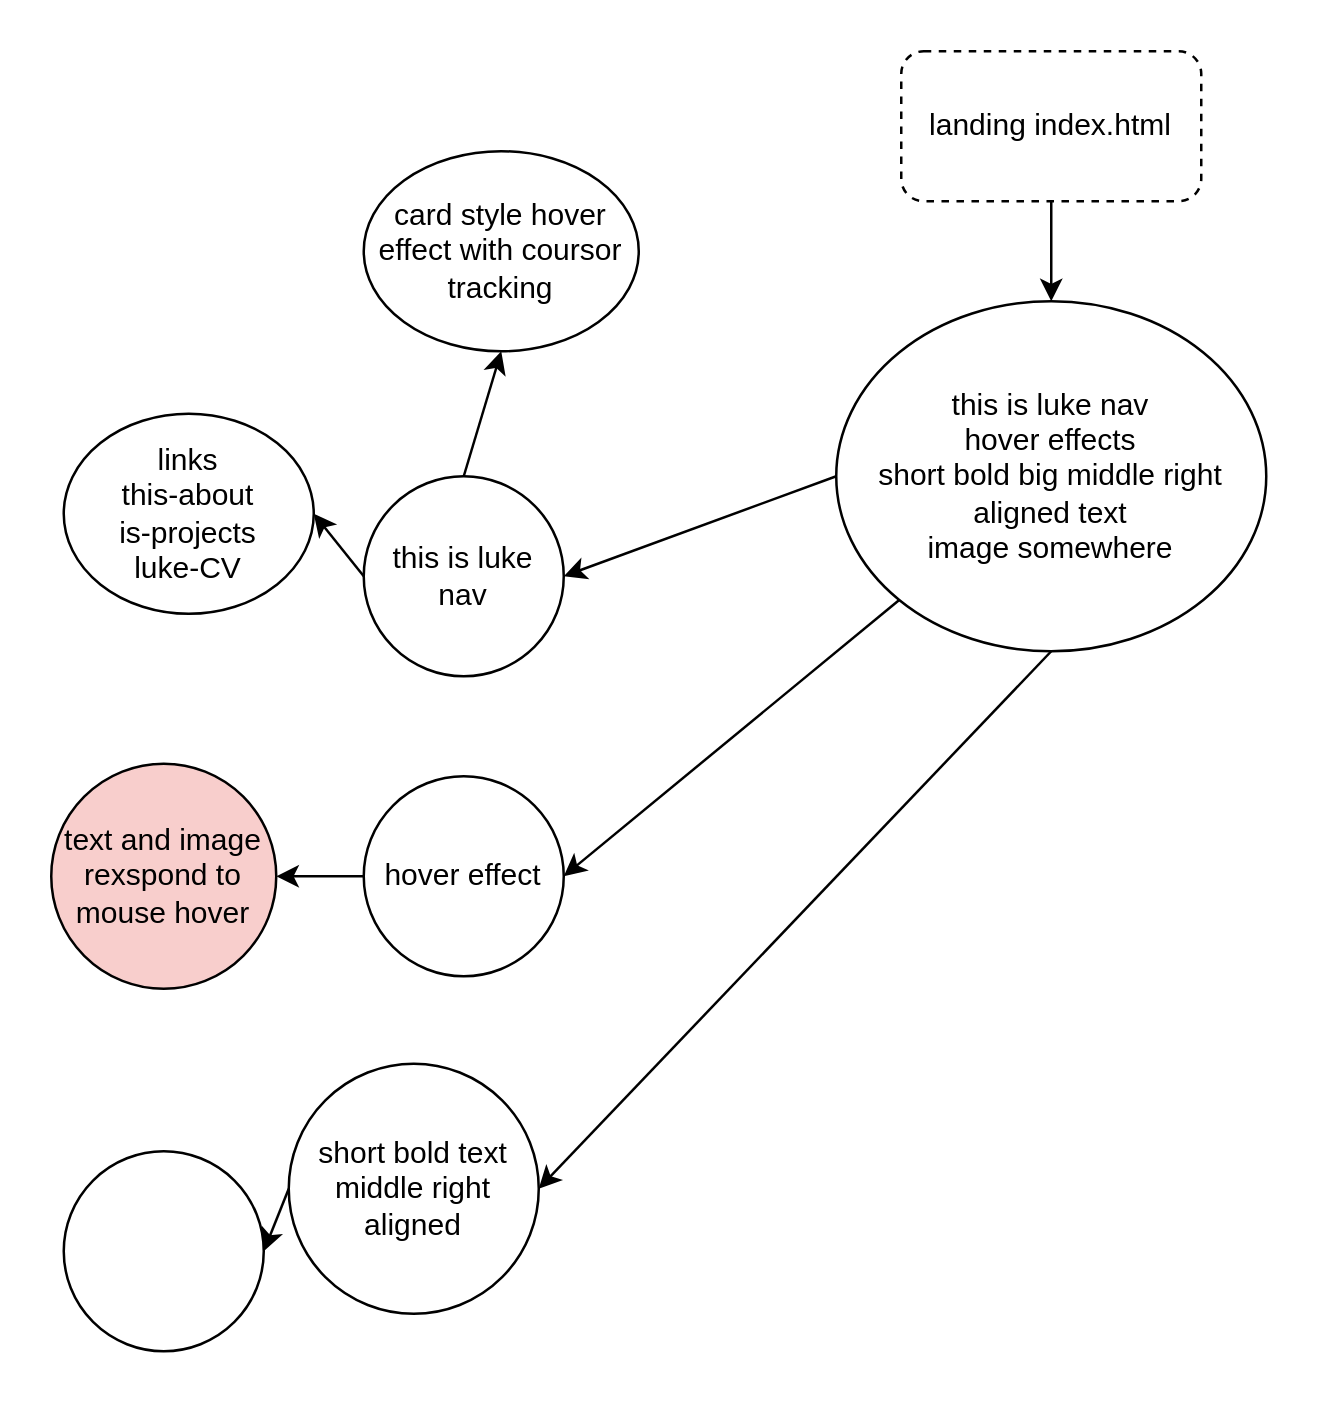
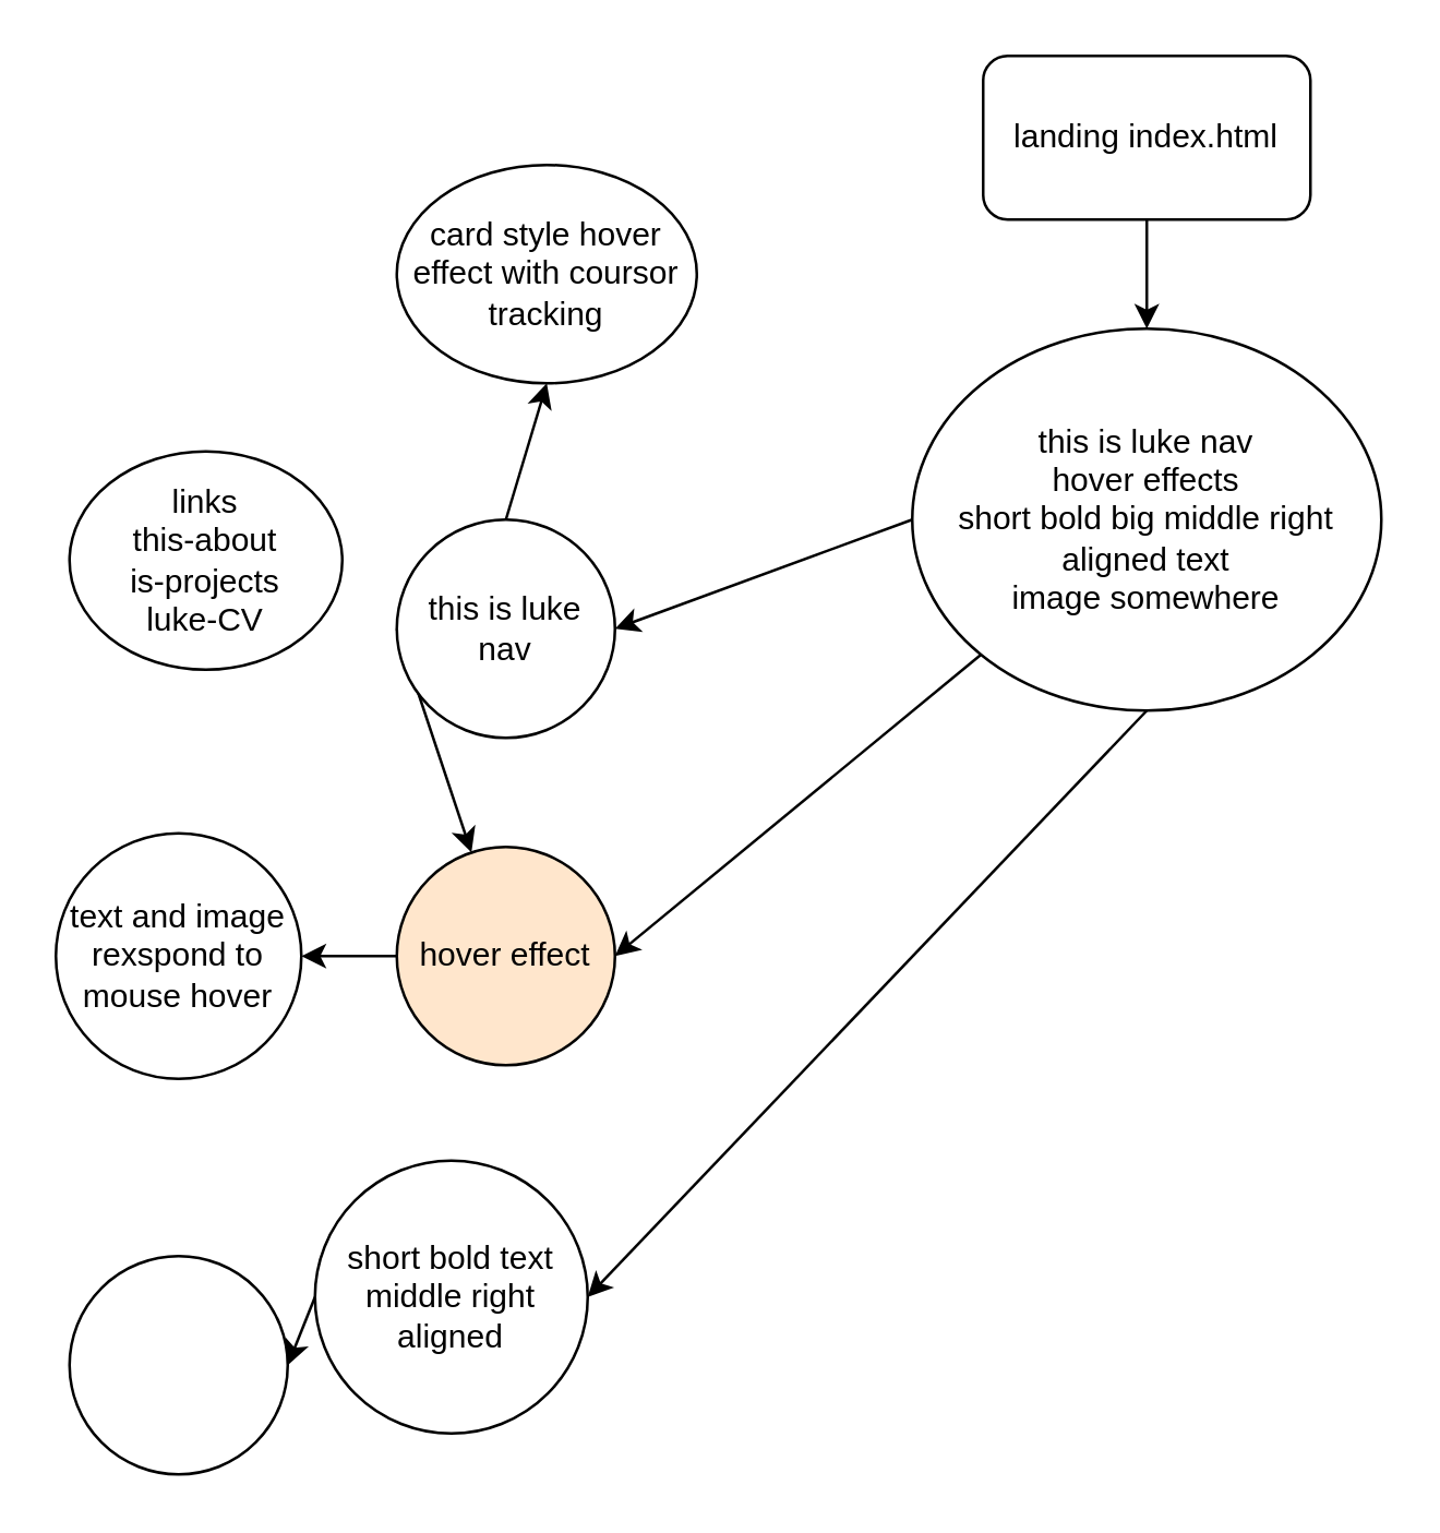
  <mxCell id="0" />
  <mxCell id="1" parent="0" />
  <mxCell id="2" style="edgeStyle=none;html=1;exitX=0.5;exitY=1;exitDx=0;exitDy=0;entryX=0.5;entryY=0;entryDx=0;entryDy=0;" edge="1" parent="1" source="3" target="7"><mxGeometry relative="1" as="geometry" /></mxCell>
- <mxCell id="3" value="landing index.html" style="rounded=1;whiteSpace=wrap;html=1;dashed=1;" vertex="1" parent="1"><mxGeometry x="360" y="20" width="120" height="60" as="geometry" /></mxCell>
+ <mxCell id="3" value="landing index.html" style="rounded=1;whiteSpace=wrap;html=1;" vertex="1" parent="1"><mxGeometry x="360" y="20" width="120" height="60" as="geometry" /></mxCell>
  <mxCell id="4" style="edgeStyle=none;html=1;exitX=0;exitY=0.5;exitDx=0;exitDy=0;entryX=1;entryY=0.5;entryDx=0;entryDy=0;" edge="1" parent="1" source="7" target="10"><mxGeometry relative="1" as="geometry" /></mxCell>
  <mxCell id="5" style="edgeStyle=none;html=1;exitX=0;exitY=1;exitDx=0;exitDy=0;entryX=1;entryY=0.5;entryDx=0;entryDy=0;" edge="1" parent="1" source="7" target="14"><mxGeometry relative="1" as="geometry" /></mxCell>
  <mxCell id="6" style="edgeStyle=none;html=1;exitX=0.5;exitY=1;exitDx=0;exitDy=0;entryX=1;entryY=0.5;entryDx=0;entryDy=0;" edge="1" parent="1" source="7" target="17"><mxGeometry relative="1" as="geometry" /></mxCell>
  <mxCell id="7" value="this is luke nav&lt;br&gt;hover effects&lt;br&gt;short bold big middle right aligned text&lt;br&gt;image somewhere" style="ellipse;whiteSpace=wrap;html=1;" vertex="1" parent="1"><mxGeometry x="334" y="120" width="172" height="140" as="geometry" /></mxCell>
  <mxCell id="8" style="edgeStyle=none;html=1;exitX=0.5;exitY=0;exitDx=0;exitDy=0;entryX=0.5;entryY=1;entryDx=0;entryDy=0;" edge="1" parent="1" source="10" target="11"><mxGeometry relative="1" as="geometry" /></mxCell>
- <mxCell id="9" style="edgeStyle=none;html=1;exitX=0;exitY=0.5;exitDx=0;exitDy=0;entryX=1;entryY=0.5;entryDx=0;entryDy=0;" edge="1" parent="1" source="10" target="12"><mxGeometry relative="1" as="geometry" /></mxCell>
+ <mxCell id="9" style="edgeStyle=none;html=1;exitX=0;exitY=0.5;exitDx=0;exitDy=0;" edge="1" parent="1" source="10" target="14"><mxGeometry relative="1" as="geometry" /></mxCell>
  <mxCell id="10" value="this is luke nav" style="ellipse;whiteSpace=wrap;html=1;aspect=fixed;" vertex="1" parent="1"><mxGeometry x="145" y="190" width="80" height="80" as="geometry" /></mxCell>
  <mxCell id="11" value="card style hover effect with coursor tracking" style="ellipse;whiteSpace=wrap;html=1;aspect=fixed;" vertex="1" parent="1"><mxGeometry x="145" y="60" width="110" height="80" as="geometry" /></mxCell>
  <mxCell id="12" value="links&lt;br&gt;this-about&lt;br&gt;is-projects&lt;br&gt;luke-CV" style="ellipse;whiteSpace=wrap;html=1;aspect=fixed;" vertex="1" parent="1"><mxGeometry x="25" y="165" width="100" height="80" as="geometry" /></mxCell>
  <mxCell id="13" style="edgeStyle=none;html=1;exitX=0;exitY=0.5;exitDx=0;exitDy=0;entryX=1;entryY=0.5;entryDx=0;entryDy=0;" edge="1" parent="1" source="14" target="15"><mxGeometry relative="1" as="geometry" /></mxCell>
- <mxCell id="14" value="hover effect" style="ellipse;whiteSpace=wrap;html=1;aspect=fixed;" vertex="1" parent="1"><mxGeometry x="145" y="310" width="80" height="80" as="geometry" /></mxCell>
- <mxCell id="15" value="text and image rexspond to mouse hover" style="ellipse;whiteSpace=wrap;html=1;aspect=fixed;fillColor=#f8cecc;" vertex="1" parent="1"><mxGeometry x="20" y="305" width="90" height="90" as="geometry" /></mxCell>
+ <mxCell id="14" value="hover effect" style="ellipse;whiteSpace=wrap;html=1;aspect=fixed;fillColor=#ffe6cc;" vertex="1" parent="1"><mxGeometry x="145" y="310" width="80" height="80" as="geometry" /></mxCell>
+ <mxCell id="15" value="text and image rexspond to mouse hover" style="ellipse;whiteSpace=wrap;html=1;aspect=fixed;" vertex="1" parent="1"><mxGeometry x="20" y="305" width="90" height="90" as="geometry" /></mxCell>
  <mxCell id="16" style="edgeStyle=none;html=1;exitX=0;exitY=0.5;exitDx=0;exitDy=0;entryX=1;entryY=0.5;entryDx=0;entryDy=0;" edge="1" parent="1" source="17" target="18"><mxGeometry relative="1" as="geometry" /></mxCell>
  <mxCell id="17" value="short bold text middle right aligned" style="ellipse;whiteSpace=wrap;html=1;aspect=fixed;" vertex="1" parent="1"><mxGeometry x="115" y="425" width="100" height="100" as="geometry" /></mxCell>
  <mxCell id="18" value="" style="ellipse;whiteSpace=wrap;html=1;aspect=fixed;" vertex="1" parent="1"><mxGeometry x="25" y="460" width="80" height="80" as="geometry" /></mxCell>
